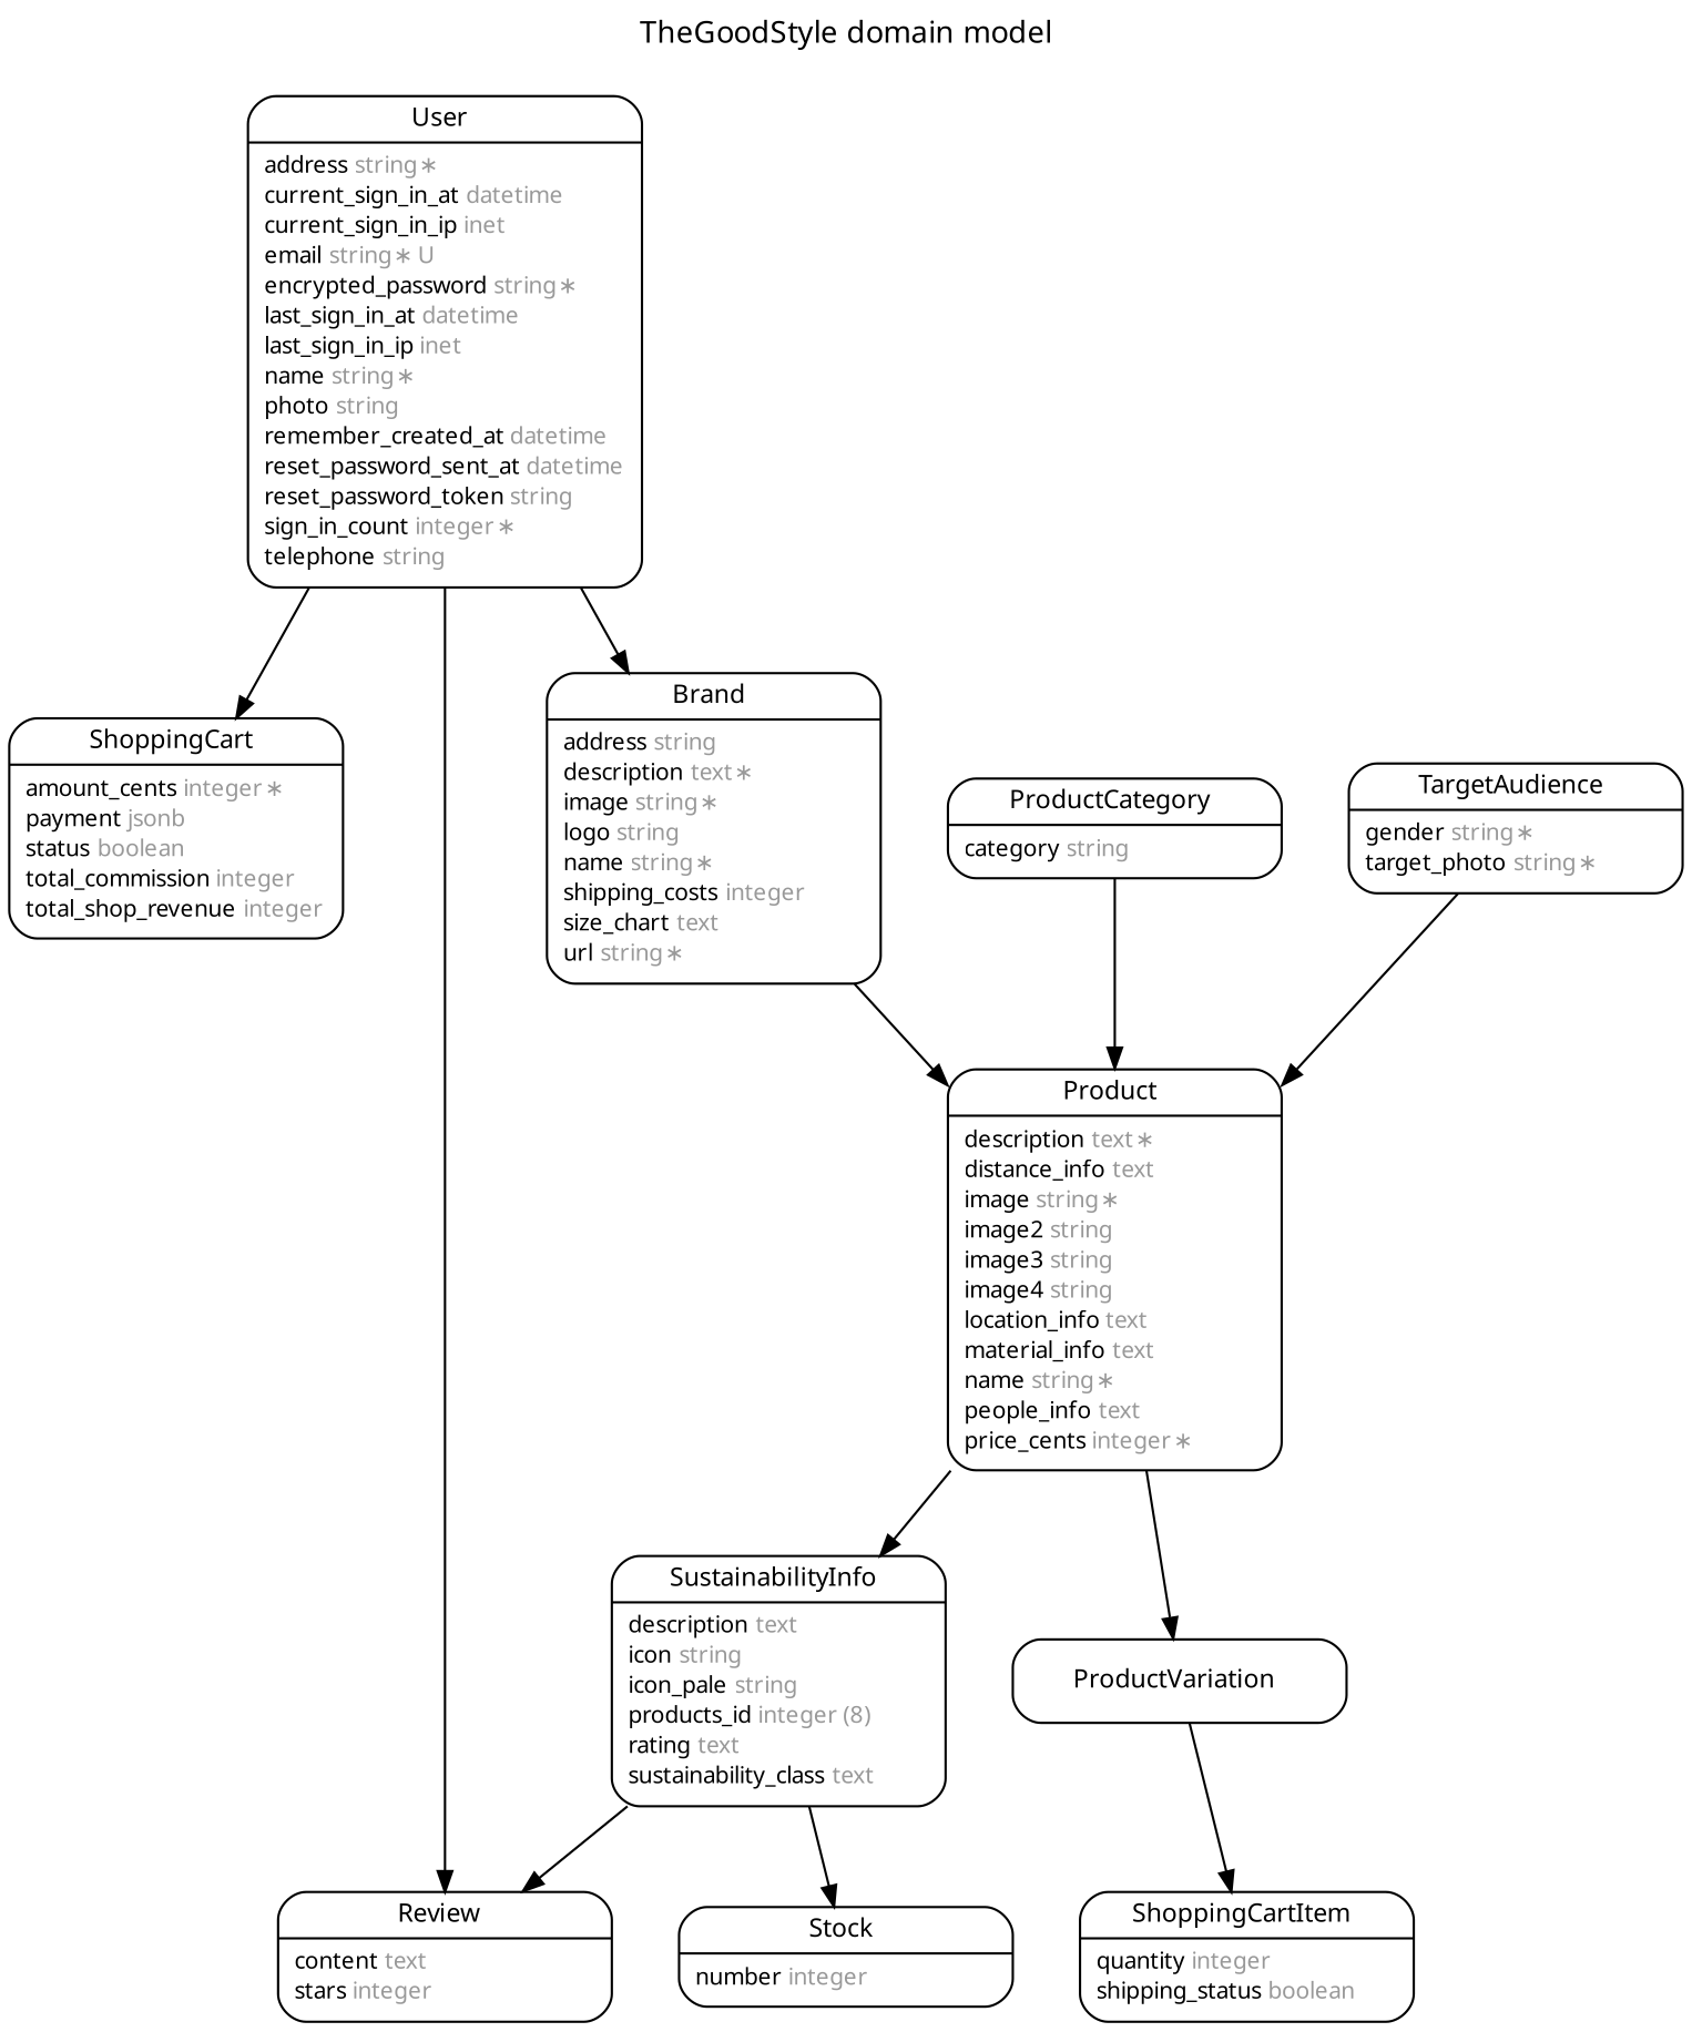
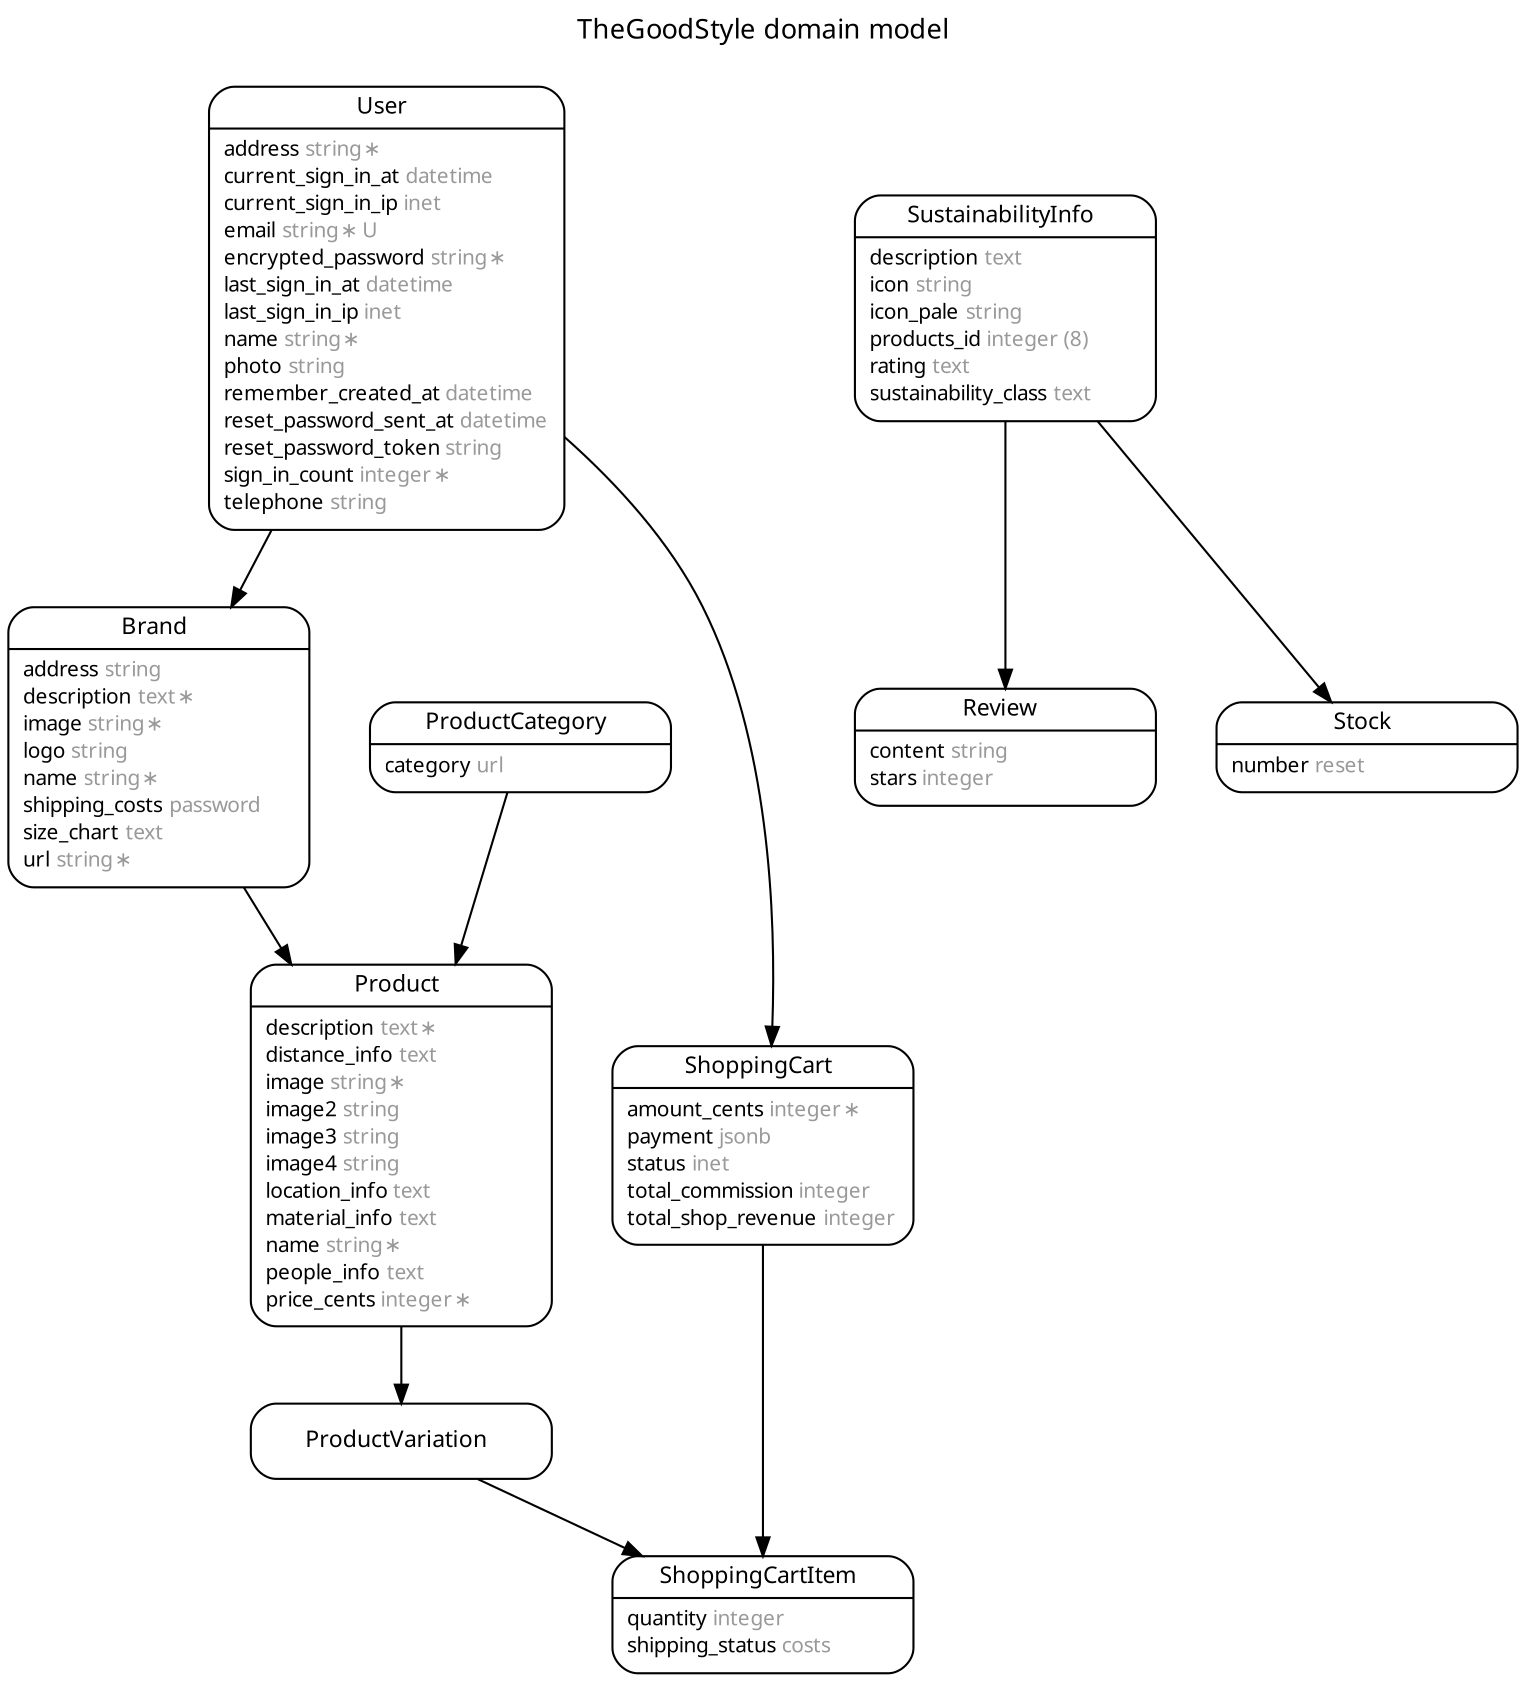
  digraph {
    concentrate=true
    fontname="Arial BoldMT"
    fontsize=13
    label="TheGoodStyle domain model\n\n"
    labelloc=t
    nodesep=0.4
    rankdir=TB
    ranksep=0.5
    splines=spline
    node [fontname=ArialMT fontsize=10 margin="0.07,0.05" penwidth=1.0 shape=Mrecord]
    edge [arrowhead=normal arrowsize=0.9 arrowtail=none dir=both fontname=ArialMT fontsize=7 labelangle=32 labeldistance=1.8 penwidth=1.0 weight=2]
-   n1 [label=<{<table border="0" align="center" cellspacing="0.5" cellpadding="0" width="134">   <tr><td align="center" valign="bottom" width="130"><font face="Arial BoldMT" point-size="11">Brand</font></td></tr> </table> | <table border="0" align="left" cellspacing="2" cellpadding="0" width="134">   <tr><td align="left" width="130" port="address">address <font face="Arial ItalicMT" color="grey60">string</font></td></tr>   <tr><td align="left" width="130" port="description">description <font face="Arial ItalicMT" color="grey60">text ∗</font></td></tr>   <tr><td align="left" width="130" port="image">image <font face="Arial ItalicMT" color="grey60">string ∗</font></td></tr>   <tr><td align="left" width="130" port="logo">logo <font face="Arial ItalicMT" color="grey60">string</font></td></tr>   <tr><td align="left" width="130" port="name">name <font face="Arial ItalicMT" color="grey60">string ∗</font></td></tr>   <tr><td align="left" width="130" port="shipping_costs">shipping_costs <font face="Arial ItalicMT" color="grey60">integer</font></td></tr>   <tr><td align="left" width="130" port="size_chart">size_chart <font face="Arial ItalicMT" color="grey60">text</font></td></tr>   <tr><td align="left" width="130" port="url">url <font face="Arial ItalicMT" color="grey60">string ∗</font></td></tr> </table> }>]
+   n1 [label=<{<table border="0" align="center" cellspacing="0.5" cellpadding="0" width="134">   <tr><td align="center" valign="bottom" width="130"><font face="Arial BoldMT" point-size="11">Brand</font></td></tr> </table> | <table border="0" align="left" cellspacing="2" cellpadding="0" width="134">   <tr><td align="left" width="130" port="address">address <font face="Arial ItalicMT" color="grey60">string</font></td></tr>   <tr><td align="left" width="130" port="description">description <font face="Arial ItalicMT" color="grey60">text ∗</font></td></tr>   <tr><td align="left" width="130" port="image">image <font face="Arial ItalicMT" color="grey60">string ∗</font></td></tr>   <tr><td align="left" width="130" port="logo">logo <font face="Arial ItalicMT" color="grey60">string</font></td></tr>   <tr><td align="left" width="130" port="name">name <font face="Arial ItalicMT" color="grey60">string ∗</font></td></tr>   <tr><td align="left" width="130" port="shipping_costs">shipping_costs <font face="Arial ItalicMT" color="grey60">password</font></td></tr>   <tr><td align="left" width="130" port="size_chart">size_chart <font face="Arial ItalicMT" color="grey60">text</font></td></tr>   <tr><td align="left" width="130" port="url">url <font face="Arial ItalicMT" color="grey60">string ∗</font></td></tr> </table> }>]
    n2 [label=<{<table border="0" align="center" cellspacing="0.5" cellpadding="0" width="134">   <tr><td align="center" valign="bottom" width="130"><font face="Arial BoldMT" point-size="11">Product</font></td></tr> </table> | <table border="0" align="left" cellspacing="2" cellpadding="0" width="134">   <tr><td align="left" width="130" port="description">description <font face="Arial ItalicMT" color="grey60">text ∗</font></td></tr>   <tr><td align="left" width="130" port="distance_info">distance_info <font face="Arial ItalicMT" color="grey60">text</font></td></tr>   <tr><td align="left" width="130" port="image">image <font face="Arial ItalicMT" color="grey60">string ∗</font></td></tr>   <tr><td align="left" width="130" port="image2">image2 <font face="Arial ItalicMT" color="grey60">string</font></td></tr>   <tr><td align="left" width="130" port="image3">image3 <font face="Arial ItalicMT" color="grey60">string</font></td></tr>   <tr><td align="left" width="130" port="image4">image4 <font face="Arial ItalicMT" color="grey60">string</font></td></tr>   <tr><td align="left" width="130" port="location_info">location_info <font face="Arial ItalicMT" color="grey60">text</font></td></tr>   <tr><td align="left" width="130" port="material_info">material_info <font face="Arial ItalicMT" color="grey60">text</font></td></tr>   <tr><td align="left" width="130" port="name">name <font face="Arial ItalicMT" color="grey60">string ∗</font></td></tr>   <tr><td align="left" width="130" port="people_info">people_info <font face="Arial ItalicMT" color="grey60">text</font></td></tr>   <tr><td align="left" width="130" port="price_cents">price_cents <font face="Arial ItalicMT" color="grey60">integer ∗</font></td></tr> </table> }>]
    n3 [label=<{<table border="0" align="center" cellspacing="0.5" cellpadding="0" width="134">   <tr><td align="center" valign="bottom" width="130"><font face="Arial BoldMT" point-size="11">ProductVariation</font></td></tr> </table> }>]
    n4 [label=<{<table border="0" align="center" cellspacing="0.5" cellpadding="0" width="134">   <tr><td align="center" valign="bottom" width="130"><font face="Arial BoldMT" point-size="11">SustainabilityInfo</font></td></tr> </table> | <table border="0" align="left" cellspacing="2" cellpadding="0" width="134">   <tr><td align="left" width="130" port="description">description <font face="Arial ItalicMT" color="grey60">text</font></td></tr>   <tr><td align="left" width="130" port="icon">icon <font face="Arial ItalicMT" color="grey60">string</font></td></tr>   <tr><td align="left" width="130" port="icon_pale">icon_pale <font face="Arial ItalicMT" color="grey60">string</font></td></tr>   <tr><td align="left" width="130" port="products_id">products_id <font face="Arial ItalicMT" color="grey60">integer (8)</font></td></tr>   <tr><td align="left" width="130" port="rating">rating <font face="Arial ItalicMT" color="grey60">text</font></td></tr>   <tr><td align="left" width="130" port="sustainability_class">sustainability_class <font face="Arial ItalicMT" color="grey60">text</font></td></tr> </table> }>]
-   n5 [label=<{<table border="0" align="center" cellspacing="0.5" cellpadding="0" width="134">   <tr><td align="center" valign="bottom" width="130"><font face="Arial BoldMT" point-size="11">ShoppingCartItem</font></td></tr> </table> | <table border="0" align="left" cellspacing="2" cellpadding="0" width="134">   <tr><td align="left" width="130" port="quantity">quantity <font face="Arial ItalicMT" color="grey60">integer</font></td></tr>   <tr><td align="left" width="130" port="shipping_status">shipping_status <font face="Arial ItalicMT" color="grey60">boolean</font></td></tr> </table> }>]
-   n6 [label=<{<table border="0" align="center" cellspacing="0.5" cellpadding="0" width="134">   <tr><td align="center" valign="bottom" width="130"><font face="Arial BoldMT" point-size="11">Review</font></td></tr> </table> | <table border="0" align="left" cellspacing="2" cellpadding="0" width="134">   <tr><td align="left" width="130" port="content">content <font face="Arial ItalicMT" color="grey60">text</font></td></tr>   <tr><td align="left" width="130" port="stars">stars <font face="Arial ItalicMT" color="grey60">integer</font></td></tr> </table> }>]
-   n7 [label=<{<table border="0" align="center" cellspacing="0.5" cellpadding="0" width="134">   <tr><td align="center" valign="bottom" width="130"><font face="Arial BoldMT" point-size="11">Stock</font></td></tr> </table> | <table border="0" align="left" cellspacing="2" cellpadding="0" width="134">   <tr><td align="left" width="130" port="number">number <font face="Arial ItalicMT" color="grey60">integer</font></td></tr> </table> }>]
-   n8 [label=<{<table border="0" align="center" cellspacing="0.5" cellpadding="0" width="134">   <tr><td align="center" valign="bottom" width="130"><font face="Arial BoldMT" point-size="11">ProductCategory</font></td></tr> </table> | <table border="0" align="left" cellspacing="2" cellpadding="0" width="134">   <tr><td align="left" width="130" port="category">category <font face="Arial ItalicMT" color="grey60">string</font></td></tr> </table> }>]
-   n9 [label=<{<table border="0" align="center" cellspacing="0.5" cellpadding="0" width="134">   <tr><td align="center" valign="bottom" width="130"><font face="Arial BoldMT" point-size="11">ShoppingCart</font></td></tr> </table> | <table border="0" align="left" cellspacing="2" cellpadding="0" width="134">   <tr><td align="left" width="130" port="amount_cents">amount_cents <font face="Arial ItalicMT" color="grey60">integer ∗</font></td></tr>   <tr><td align="left" width="130" port="payment">payment <font face="Arial ItalicMT" color="grey60">jsonb</font></td></tr>   <tr><td align="left" width="130" port="status">status <font face="Arial ItalicMT" color="grey60">boolean</font></td></tr>   <tr><td align="left" width="130" port="total_commission">total_commission <font face="Arial ItalicMT" color="grey60">integer</font></td></tr>   <tr><td align="left" width="130" port="total_shop_revenue">total_shop_revenue <font face="Arial ItalicMT" color="grey60">integer</font></td></tr> </table> }>]
-   n10 [label=<{<table border="0" align="center" cellspacing="0.5" cellpadding="0" width="134">   <tr><td align="center" valign="bottom" width="130"><font face="Arial BoldMT" point-size="11">TargetAudience</font></td></tr> </table> | <table border="0" align="left" cellspacing="2" cellpadding="0" width="134">   <tr><td align="left" width="130" port="gender">gender <font face="Arial ItalicMT" color="grey60">string ∗</font></td></tr>   <tr><td align="left" width="130" port="target_photo">target_photo <font face="Arial ItalicMT" color="grey60">string ∗</font></td></tr> </table> }>]
+   n5 [label=<{<table border="0" align="center" cellspacing="0.5" cellpadding="0" width="134">   <tr><td align="center" valign="bottom" width="130"><font face="Arial BoldMT" point-size="11">ShoppingCartItem</font></td></tr> </table> | <table border="0" align="left" cellspacing="2" cellpadding="0" width="134">   <tr><td align="left" width="130" port="quantity">quantity <font face="Arial ItalicMT" color="grey60">integer</font></td></tr>   <tr><td align="left" width="130" port="shipping_status">shipping_status <font face="Arial ItalicMT" color="grey60">costs</font></td></tr> </table> }>]
+   n6 [label=<{<table border="0" align="center" cellspacing="0.5" cellpadding="0" width="134">   <tr><td align="center" valign="bottom" width="130"><font face="Arial BoldMT" point-size="11">Review</font></td></tr> </table> | <table border="0" align="left" cellspacing="2" cellpadding="0" width="134">   <tr><td align="left" width="130" port="content">content <font face="Arial ItalicMT" color="grey60">string</font></td></tr>   <tr><td align="left" width="130" port="stars">stars <font face="Arial ItalicMT" color="grey60">integer</font></td></tr> </table> }>]
+   n7 [label=<{<table border="0" align="center" cellspacing="0.5" cellpadding="0" width="134">   <tr><td align="center" valign="bottom" width="130"><font face="Arial BoldMT" point-size="11">Stock</font></td></tr> </table> | <table border="0" align="left" cellspacing="2" cellpadding="0" width="134">   <tr><td align="left" width="130" port="number">number <font face="Arial ItalicMT" color="grey60">reset</font></td></tr> </table> }>]
+   n8 [label=<{<table border="0" align="center" cellspacing="0.5" cellpadding="0" width="134">   <tr><td align="center" valign="bottom" width="130"><font face="Arial BoldMT" point-size="11">ProductCategory</font></td></tr> </table> | <table border="0" align="left" cellspacing="2" cellpadding="0" width="134">   <tr><td align="left" width="130" port="category">category <font face="Arial ItalicMT" color="grey60">url</font></td></tr> </table> }>]
+   n9 [label=<{<table border="0" align="center" cellspacing="0.5" cellpadding="0" width="134">   <tr><td align="center" valign="bottom" width="130"><font face="Arial BoldMT" point-size="11">ShoppingCart</font></td></tr> </table> | <table border="0" align="left" cellspacing="2" cellpadding="0" width="134">   <tr><td align="left" width="130" port="amount_cents">amount_cents <font face="Arial ItalicMT" color="grey60">integer ∗</font></td></tr>   <tr><td align="left" width="130" port="payment">payment <font face="Arial ItalicMT" color="grey60">jsonb</font></td></tr>   <tr><td align="left" width="130" port="status">status <font face="Arial ItalicMT" color="grey60">inet</font></td></tr>   <tr><td align="left" width="130" port="total_commission">total_commission <font face="Arial ItalicMT" color="grey60">integer</font></td></tr>   <tr><td align="left" width="130" port="total_shop_revenue">total_shop_revenue <font face="Arial ItalicMT" color="grey60">integer</font></td></tr> </table> }>]
    n11 [label=<{<table border="0" align="center" cellspacing="0.5" cellpadding="0" width="134">   <tr><td align="center" valign="bottom" width="130"><font face="Arial BoldMT" point-size="11">User</font></td></tr> </table> | <table border="0" align="left" cellspacing="2" cellpadding="0" width="134">   <tr><td align="left" width="130" port="address">address <font face="Arial ItalicMT" color="grey60">string ∗</font></td></tr>   <tr><td align="left" width="130" port="current_sign_in_at">current_sign_in_at <font face="Arial ItalicMT" color="grey60">datetime</font></td></tr>   <tr><td align="left" width="130" port="current_sign_in_ip">current_sign_in_ip <font face="Arial ItalicMT" color="grey60">inet</font></td></tr>   <tr><td align="left" width="130" port="email">email <font face="Arial ItalicMT" color="grey60">string ∗ U</font></td></tr>   <tr><td align="left" width="130" port="encrypted_password">encrypted_password <font face="Arial ItalicMT" color="grey60">string ∗</font></td></tr>   <tr><td align="left" width="130" port="last_sign_in_at">last_sign_in_at <font face="Arial ItalicMT" color="grey60">datetime</font></td></tr>   <tr><td align="left" width="130" port="last_sign_in_ip">last_sign_in_ip <font face="Arial ItalicMT" color="grey60">inet</font></td></tr>   <tr><td align="left" width="130" port="name">name <font face="Arial ItalicMT" color="grey60">string ∗</font></td></tr>   <tr><td align="left" width="130" port="photo">photo <font face="Arial ItalicMT" color="grey60">string</font></td></tr>   <tr><td align="left" width="130" port="remember_created_at">remember_created_at <font face="Arial ItalicMT" color="grey60">datetime</font></td></tr>   <tr><td align="left" width="130" port="reset_password_sent_at">reset_password_sent_at <font face="Arial ItalicMT" color="grey60">datetime</font></td></tr>   <tr><td align="left" width="130" port="reset_password_token">reset_password_token <font face="Arial ItalicMT" color="grey60">string</font></td></tr>   <tr><td align="left" width="130" port="sign_in_count">sign_in_count <font face="Arial ItalicMT" color="grey60">integer ∗</font></td></tr>   <tr><td align="left" width="130" port="telephone">telephone <font face="Arial ItalicMT" color="grey60">string</font></td></tr> </table> }>]
    n1 -> n2
    n2 -> n3
-   n2 -> n4
    n3 -> n5 [weight=1]
    n4 -> n6
    n4 -> n7 [weight=1]
    n8 -> n2
-   n10 -> n2
+   n9 -> n5
    n11 -> n1
-   n11 -> n6
    n11 -> n9
  }
